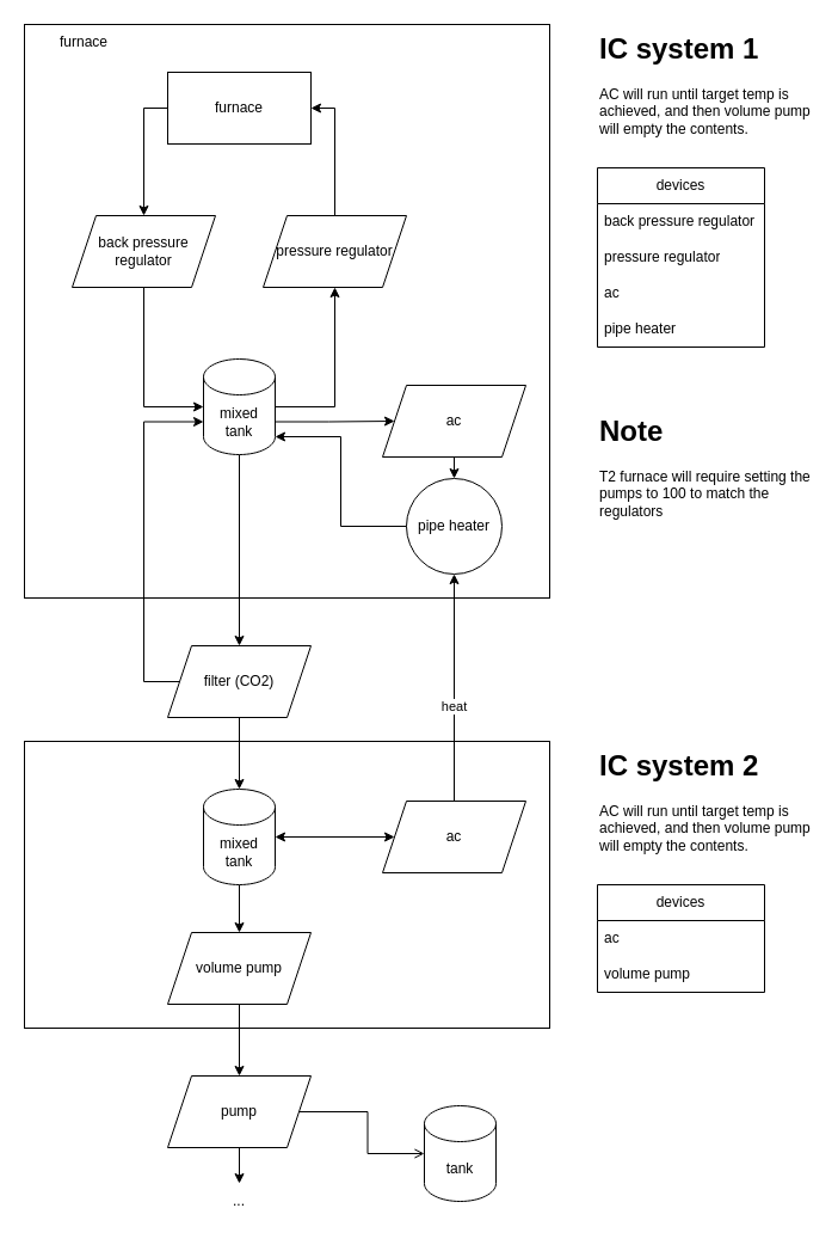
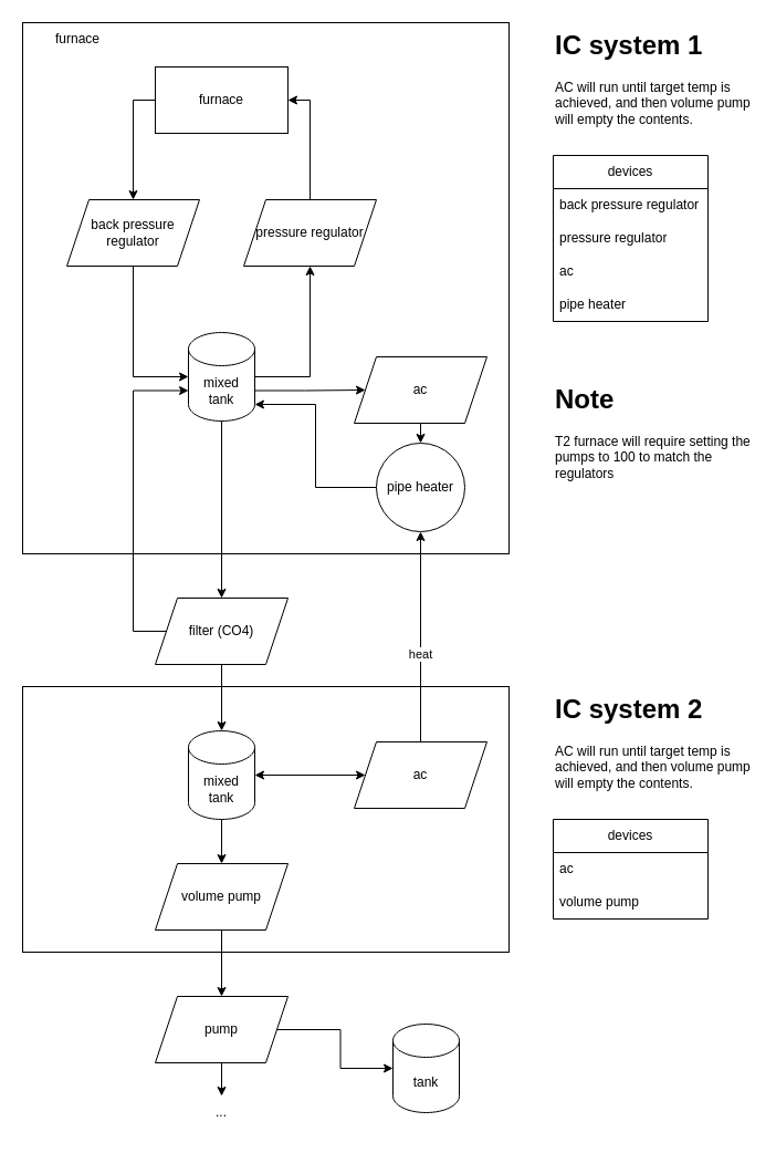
  <mxCell id="0" />
  <mxCell id="1" parent="0" />
  <mxCell id="2" value="" style="rounded=0;whiteSpace=wrap;html=1;" parent="1" vertex="1"><mxGeometry x="20" y="620" width="440" height="240" as="geometry" /></mxCell>
  <mxCell id="3" value="" style="rounded=0;whiteSpace=wrap;html=1;" parent="1" vertex="1"><mxGeometry x="20" y="20" width="440" height="480" as="geometry" /></mxCell>
  <mxCell id="4" style="edgeStyle=orthogonalEdgeStyle;rounded=0;orthogonalLoop=1;jettySize=auto;html=1;entryX=0.5;entryY=0;entryDx=0;entryDy=0;exitX=0;exitY=0.5;exitDx=0;exitDy=0;" parent="1" source="5" target="8" edge="1"><mxGeometry relative="1" as="geometry" /></mxCell>
  <mxCell id="5" value="furnace" style="rounded=0;whiteSpace=wrap;html=1;" parent="1" vertex="1"><mxGeometry x="140" y="60" width="120" height="60" as="geometry" /></mxCell>
  <mxCell id="6" style="edgeStyle=orthogonalEdgeStyle;rounded=0;orthogonalLoop=1;jettySize=auto;html=1;entryX=1;entryY=0.5;entryDx=0;entryDy=0;" parent="1" source="7" target="5" edge="1"><mxGeometry relative="1" as="geometry" /></mxCell>
  <mxCell id="7" value="pressure regulator" style="shape=parallelogram;perimeter=parallelogramPerimeter;whiteSpace=wrap;html=1;fixedSize=1;" parent="1" vertex="1"><mxGeometry x="220" y="180" width="120" height="60" as="geometry" /></mxCell>
  <mxCell id="8" value="back pressure regulator" style="shape=parallelogram;perimeter=parallelogramPerimeter;whiteSpace=wrap;html=1;fixedSize=1;" parent="1" vertex="1"><mxGeometry x="60" y="180" width="120" height="60" as="geometry" /></mxCell>
  <mxCell id="9" style="edgeStyle=orthogonalEdgeStyle;rounded=0;orthogonalLoop=1;jettySize=auto;html=1;entryX=0.5;entryY=1;entryDx=0;entryDy=0;exitX=1;exitY=0.5;exitDx=0;exitDy=0;exitPerimeter=0;" parent="1" source="12" target="7" edge="1"><mxGeometry relative="1" as="geometry" /></mxCell>
  <mxCell id="10" style="edgeStyle=orthogonalEdgeStyle;rounded=0;orthogonalLoop=1;jettySize=auto;html=1;exitX=1;exitY=0;exitDx=0;exitDy=52.5;exitPerimeter=0;entryX=0;entryY=0.5;entryDx=0;entryDy=0;" parent="1" source="12" target="15" edge="1"><mxGeometry relative="1" as="geometry" /></mxCell>
  <mxCell id="11" style="edgeStyle=orthogonalEdgeStyle;rounded=0;orthogonalLoop=1;jettySize=auto;html=1;entryX=0.5;entryY=0;entryDx=0;entryDy=0;" parent="1" source="12" target="17" edge="1"><mxGeometry relative="1" as="geometry" /></mxCell>
  <mxCell id="12" value="mixed tank" style="shape=cylinder3;whiteSpace=wrap;html=1;boundedLbl=1;backgroundOutline=1;size=15;" parent="1" vertex="1"><mxGeometry x="170" y="300" width="60" height="80" as="geometry" /></mxCell>
  <mxCell id="13" style="edgeStyle=orthogonalEdgeStyle;rounded=0;orthogonalLoop=1;jettySize=auto;html=1;entryX=0;entryY=0.5;entryDx=0;entryDy=0;entryPerimeter=0;" parent="1" source="8" target="12" edge="1"><mxGeometry relative="1" as="geometry" /></mxCell>
  <mxCell id="14" style="edgeStyle=orthogonalEdgeStyle;rounded=0;orthogonalLoop=1;jettySize=auto;html=1;exitX=0.5;exitY=1;exitDx=0;exitDy=0;entryX=0.5;entryY=0;entryDx=0;entryDy=0;" parent="1" source="15" target="25" edge="1"><mxGeometry relative="1" as="geometry" /></mxCell>
  <mxCell id="15" value="ac" style="shape=parallelogram;perimeter=parallelogramPerimeter;whiteSpace=wrap;html=1;fixedSize=1;" parent="1" vertex="1"><mxGeometry x="320" y="322" width="120" height="60" as="geometry" /></mxCell>
  <mxCell id="16" value="furnace" style="text;html=1;align=center;verticalAlign=middle;whiteSpace=wrap;rounded=0;" parent="1" vertex="1"><mxGeometry x="20" y="20" width="100" height="30" as="geometry" /></mxCell>
- <mxCell id="17" value="filter (CO2)" style="shape=parallelogram;perimeter=parallelogramPerimeter;whiteSpace=wrap;html=1;fixedSize=1;" parent="1" vertex="1"><mxGeometry x="140" y="540" width="120" height="60" as="geometry" /></mxCell>
+ <mxCell id="17" value="filter (CO4)" style="shape=parallelogram;perimeter=parallelogramPerimeter;whiteSpace=wrap;html=1;fixedSize=1;" parent="1" vertex="1"><mxGeometry x="140" y="540" width="120" height="60" as="geometry" /></mxCell>
  <mxCell id="18" style="edgeStyle=orthogonalEdgeStyle;rounded=0;orthogonalLoop=1;jettySize=auto;html=1;entryX=0;entryY=0.5;entryDx=0;entryDy=0;startArrow=classic;startFill=1;" parent="1" source="20" target="24" edge="1"><mxGeometry relative="1" as="geometry" /></mxCell>
  <mxCell id="19" style="edgeStyle=orthogonalEdgeStyle;rounded=0;orthogonalLoop=1;jettySize=auto;html=1;entryX=0.5;entryY=0;entryDx=0;entryDy=0;" parent="1" source="20" target="28" edge="1"><mxGeometry relative="1" as="geometry" /></mxCell>
  <mxCell id="20" value="mixed tank" style="shape=cylinder3;whiteSpace=wrap;html=1;boundedLbl=1;backgroundOutline=1;size=15;" parent="1" vertex="1"><mxGeometry x="170" y="660" width="60" height="80" as="geometry" /></mxCell>
  <mxCell id="21" style="edgeStyle=orthogonalEdgeStyle;rounded=0;orthogonalLoop=1;jettySize=auto;html=1;entryX=0.5;entryY=0;entryDx=0;entryDy=0;entryPerimeter=0;" parent="1" source="17" target="20" edge="1"><mxGeometry relative="1" as="geometry" /></mxCell>
  <mxCell id="22" style="edgeStyle=orthogonalEdgeStyle;rounded=0;orthogonalLoop=1;jettySize=auto;html=1;entryX=0.5;entryY=1;entryDx=0;entryDy=0;" parent="1" source="24" target="25" edge="1"><mxGeometry relative="1" as="geometry" /></mxCell>
  <mxCell id="23" value="heat" style="edgeLabel;html=1;align=center;verticalAlign=middle;resizable=0;points=[];" parent="22" vertex="1" connectable="0"><mxGeometry x="-0.158" y="1" relative="1" as="geometry"><mxPoint as="offset" /></mxGeometry></mxCell>
  <mxCell id="24" value="ac" style="shape=parallelogram;perimeter=parallelogramPerimeter;whiteSpace=wrap;html=1;fixedSize=1;" parent="1" vertex="1"><mxGeometry x="320" y="670" width="120" height="60" as="geometry" /></mxCell>
  <mxCell id="25" value="pipe heater" style="ellipse;whiteSpace=wrap;html=1;aspect=fixed;" parent="1" vertex="1"><mxGeometry x="340" y="400" width="80" height="80" as="geometry" /></mxCell>
  <mxCell id="26" style="edgeStyle=orthogonalEdgeStyle;rounded=0;orthogonalLoop=1;jettySize=auto;html=1;entryX=1;entryY=1;entryDx=0;entryDy=-15;entryPerimeter=0;" parent="1" source="25" target="12" edge="1"><mxGeometry relative="1" as="geometry" /></mxCell>
  <mxCell id="27" style="edgeStyle=orthogonalEdgeStyle;rounded=0;orthogonalLoop=1;jettySize=auto;html=1;entryX=0.5;entryY=0;entryDx=0;entryDy=0;" parent="1" source="28" target="30" edge="1"><mxGeometry relative="1" as="geometry" /></mxCell>
  <mxCell id="28" value="volume pump" style="shape=parallelogram;perimeter=parallelogramPerimeter;whiteSpace=wrap;html=1;fixedSize=1;" parent="1" vertex="1"><mxGeometry x="140" y="780" width="120" height="60" as="geometry" /></mxCell>
  <mxCell id="29" style="edgeStyle=orthogonalEdgeStyle;rounded=0;orthogonalLoop=1;jettySize=auto;html=1;entryX=0.5;entryY=0;entryDx=0;entryDy=0;" parent="1" source="30" target="33" edge="1"><mxGeometry relative="1" as="geometry" /></mxCell>
  <mxCell id="30" value="pump" style="shape=parallelogram;perimeter=parallelogramPerimeter;whiteSpace=wrap;html=1;fixedSize=1;" parent="1" vertex="1"><mxGeometry x="140" y="900" width="120" height="60" as="geometry" /></mxCell>
  <mxCell id="31" value="tank" style="shape=cylinder3;whiteSpace=wrap;html=1;boundedLbl=1;backgroundOutline=1;size=15;" parent="1" vertex="1"><mxGeometry x="355" y="925" width="60" height="80" as="geometry" /></mxCell>
- <mxCell id="32" style="edgeStyle=orthogonalEdgeStyle;rounded=0;orthogonalLoop=1;jettySize=auto;html=1;entryX=0;entryY=0.5;entryDx=0;entryDy=0;entryPerimeter=0;endArrow=open;" parent="1" source="30" target="31" edge="1"><mxGeometry relative="1" as="geometry" /></mxCell>
+ <mxCell id="32" style="edgeStyle=orthogonalEdgeStyle;rounded=0;orthogonalLoop=1;jettySize=auto;html=1;entryX=0;entryY=0.5;entryDx=0;entryDy=0;entryPerimeter=0;" parent="1" source="30" target="31" edge="1"><mxGeometry relative="1" as="geometry" /></mxCell>
  <mxCell id="33" value="..." style="text;html=1;align=center;verticalAlign=middle;whiteSpace=wrap;rounded=0;" parent="1" vertex="1"><mxGeometry x="170" y="990" width="60" height="30" as="geometry" /></mxCell>
  <mxCell id="34" value="&lt;h1 style=&quot;margin-top: 0px;&quot;&gt;IC system 2&lt;/h1&gt;&lt;p&gt;AC will run until target temp is achieved, and then volume pump will empty the contents.&lt;/p&gt;" style="text;html=1;whiteSpace=wrap;overflow=hidden;rounded=0;" parent="1" vertex="1"><mxGeometry x="500" y="620" width="180" height="120" as="geometry" /></mxCell>
  <mxCell id="35" value="&lt;h1 style=&quot;margin-top: 0px;&quot;&gt;IC system 1&lt;/h1&gt;&lt;p&gt;AC will run until target temp is achieved, and then volume pump will empty the contents.&lt;/p&gt;" style="text;html=1;whiteSpace=wrap;overflow=hidden;rounded=0;" parent="1" vertex="1"><mxGeometry x="500" y="20" width="180" height="120" as="geometry" /></mxCell>
  <mxCell id="36" value="devices" style="swimlane;fontStyle=0;childLayout=stackLayout;horizontal=1;startSize=30;horizontalStack=0;resizeParent=1;resizeParentMax=0;resizeLast=0;collapsible=1;marginBottom=0;whiteSpace=wrap;html=1;" parent="1" vertex="1"><mxGeometry x="500" y="140" width="140" height="150" as="geometry" /></mxCell>
  <mxCell id="37" value="back pressure regulator" style="text;strokeColor=none;fillColor=none;align=left;verticalAlign=middle;spacingLeft=4;spacingRight=4;overflow=hidden;points=[[0,0.5],[1,0.5]];portConstraint=eastwest;rotatable=0;whiteSpace=wrap;html=1;" parent="36" vertex="1"><mxGeometry y="30" width="140" height="30" as="geometry" /></mxCell>
  <mxCell id="38" value="pressure regulator" style="text;strokeColor=none;fillColor=none;align=left;verticalAlign=middle;spacingLeft=4;spacingRight=4;overflow=hidden;points=[[0,0.5],[1,0.5]];portConstraint=eastwest;rotatable=0;whiteSpace=wrap;html=1;" parent="36" vertex="1"><mxGeometry y="60" width="140" height="30" as="geometry" /></mxCell>
  <mxCell id="39" value="ac" style="text;strokeColor=none;fillColor=none;align=left;verticalAlign=middle;spacingLeft=4;spacingRight=4;overflow=hidden;points=[[0,0.5],[1,0.5]];portConstraint=eastwest;rotatable=0;whiteSpace=wrap;html=1;" parent="36" vertex="1"><mxGeometry y="90" width="140" height="30" as="geometry" /></mxCell>
  <mxCell id="40" value="pipe heater" style="text;strokeColor=none;fillColor=none;align=left;verticalAlign=middle;spacingLeft=4;spacingRight=4;overflow=hidden;points=[[0,0.5],[1,0.5]];portConstraint=eastwest;rotatable=0;whiteSpace=wrap;html=1;" parent="36" vertex="1"><mxGeometry y="120" width="140" height="30" as="geometry" /></mxCell>
  <mxCell id="41" value="devices" style="swimlane;fontStyle=0;childLayout=stackLayout;horizontal=1;startSize=30;horizontalStack=0;resizeParent=1;resizeParentMax=0;resizeLast=0;collapsible=1;marginBottom=0;whiteSpace=wrap;html=1;" parent="1" vertex="1"><mxGeometry x="500" y="740" width="140" height="90" as="geometry" /></mxCell>
  <mxCell id="42" value="ac" style="text;strokeColor=none;fillColor=none;align=left;verticalAlign=middle;spacingLeft=4;spacingRight=4;overflow=hidden;points=[[0,0.5],[1,0.5]];portConstraint=eastwest;rotatable=0;whiteSpace=wrap;html=1;" parent="41" vertex="1"><mxGeometry y="30" width="140" height="30" as="geometry" /></mxCell>
  <mxCell id="43" value="volume pump" style="text;strokeColor=none;fillColor=none;align=left;verticalAlign=middle;spacingLeft=4;spacingRight=4;overflow=hidden;points=[[0,0.5],[1,0.5]];portConstraint=eastwest;rotatable=0;whiteSpace=wrap;html=1;" parent="41" vertex="1"><mxGeometry y="60" width="140" height="30" as="geometry" /></mxCell>
  <mxCell id="44" value="&lt;h1 style=&quot;margin-top: 0px;&quot;&gt;Note&lt;/h1&gt;&lt;p&gt;T2 furnace will require setting the pumps to 100 to match the regulators&lt;/p&gt;" style="text;html=1;whiteSpace=wrap;overflow=hidden;rounded=0;" parent="1" vertex="1"><mxGeometry x="500" y="340" width="180" height="120" as="geometry" /></mxCell>
  <mxCell id="45" style="edgeStyle=orthogonalEdgeStyle;rounded=0;orthogonalLoop=1;jettySize=auto;html=1;entryX=0;entryY=0;entryDx=0;entryDy=52.5;entryPerimeter=0;" parent="1" source="17" target="12" edge="1"><mxGeometry relative="1" as="geometry"><Array as="points"><mxPoint x="120" y="570" /><mxPoint x="120" y="353" /></Array></mxGeometry></mxCell>
